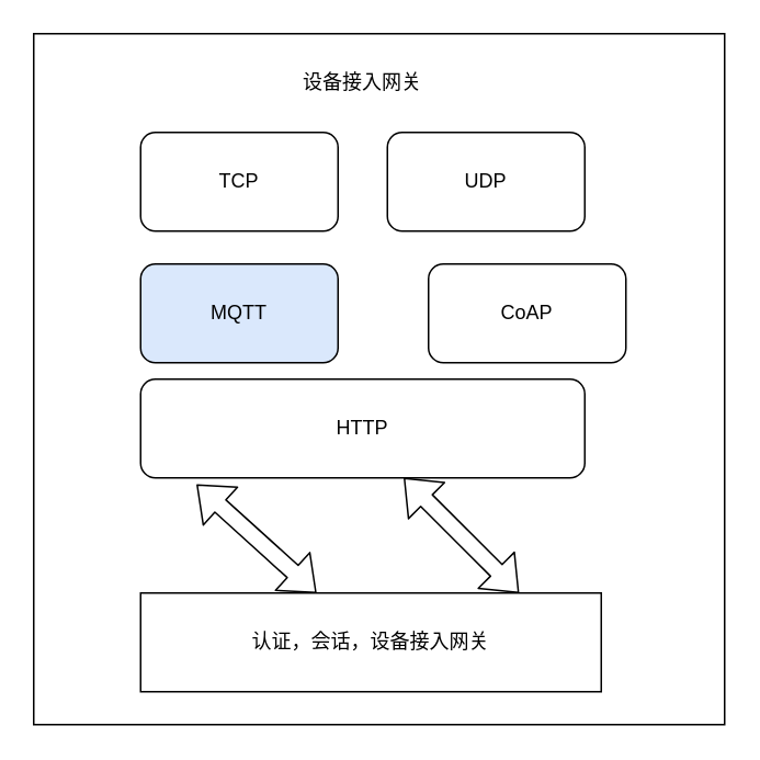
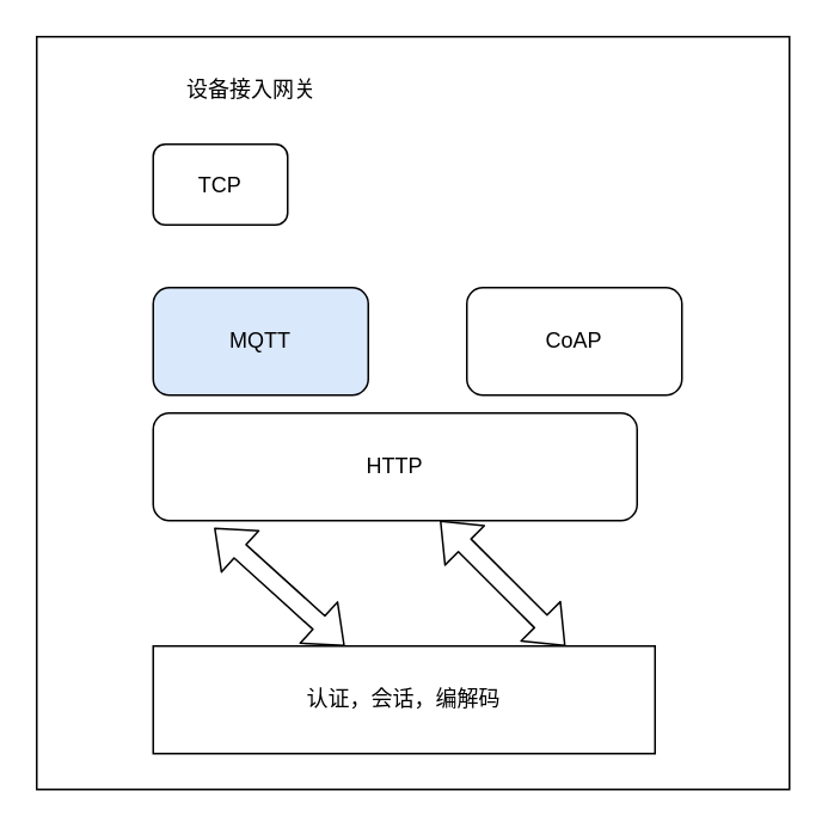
  <mxCell id="0" />
  <mxCell id="1" parent="0" />
  <mxCell id="2" value="" style="whiteSpace=wrap;html=1;aspect=fixed;" vertex="1" parent="1"><mxGeometry x="20" y="20" width="420" height="420" as="geometry" /></mxCell>
- <mxCell id="3" value="设备接入网关" style="text;html=1;strokeColor=none;fillColor=none;align=center;verticalAlign=middle;whiteSpace=wrap;rounded=0;" vertex="1" parent="1"><mxGeometry x="155" y="40" width="130" height="20" as="geometry" /></mxCell>
- <mxCell id="4" value="TCP" style="rounded=1;whiteSpace=wrap;html=1;" vertex="1" parent="1"><mxGeometry x="85" y="80" width="120" height="60" as="geometry" /></mxCell>
- <mxCell id="5" value="UDP" style="rounded=1;whiteSpace=wrap;html=1;" vertex="1" parent="1"><mxGeometry x="235" y="80" width="120" height="60" as="geometry" /></mxCell>
+ <mxCell id="3" value="设备接入网关" style="text;html=1;strokeColor=none;fillColor=none;align=center;verticalAlign=middle;whiteSpace=wrap;rounded=0;" vertex="1" parent="1"><mxGeometry x="75" y="40" width="130" height="20" as="geometry" /></mxCell>
+ <mxCell id="4" value="TCP" style="rounded=1;whiteSpace=wrap;html=1;" vertex="1" parent="1"><mxGeometry x="85" y="80" width="75" height="45" as="geometry" /></mxCell>
  <mxCell id="6" value="MQTT" style="rounded=1;whiteSpace=wrap;html=1;fillColor=#dae8fc;" vertex="1" parent="1"><mxGeometry x="85" y="160" width="120" height="60" as="geometry" /></mxCell>
  <mxCell id="7" value="CoAP" style="rounded=1;whiteSpace=wrap;html=1;" vertex="1" parent="1"><mxGeometry x="260" y="160" width="120" height="60" as="geometry" /></mxCell>
  <mxCell id="8" value="HTTP" style="rounded=1;whiteSpace=wrap;html=1;" vertex="1" parent="1"><mxGeometry x="85" y="230" width="270" height="60" as="geometry" /></mxCell>
- <mxCell id="9" value="认证，会话，设备接入网关" style="rounded=0;whiteSpace=wrap;html=1;" vertex="1" parent="1"><mxGeometry x="85" y="360" width="280" height="60" as="geometry" /></mxCell>
+ <mxCell id="9" value="认证，会话，编解码" style="rounded=0;whiteSpace=wrap;html=1;" vertex="1" parent="1"><mxGeometry x="85" y="360" width="280" height="60" as="geometry" /></mxCell>
  <mxCell id="10" value="" style="shape=flexArrow;endArrow=classic;startArrow=classic;html=1;entryX=0.126;entryY=1.067;entryDx=0;entryDy=0;entryPerimeter=0;" edge="1" parent="1" source="9" target="8"><mxGeometry width="100" height="100" relative="1" as="geometry"><mxPoint x="75" y="390" as="sourcePoint" /><mxPoint x="175" y="290" as="targetPoint" /></mxGeometry></mxCell>
  <mxCell id="11" value="" style="shape=flexArrow;endArrow=classic;startArrow=classic;html=1;entryX=0.126;entryY=1.067;entryDx=0;entryDy=0;entryPerimeter=0;" edge="1" parent="1"><mxGeometry width="100" height="100" relative="1" as="geometry"><mxPoint x="315" y="360" as="sourcePoint" /><mxPoint x="245" y="290" as="targetPoint" /></mxGeometry></mxCell>
